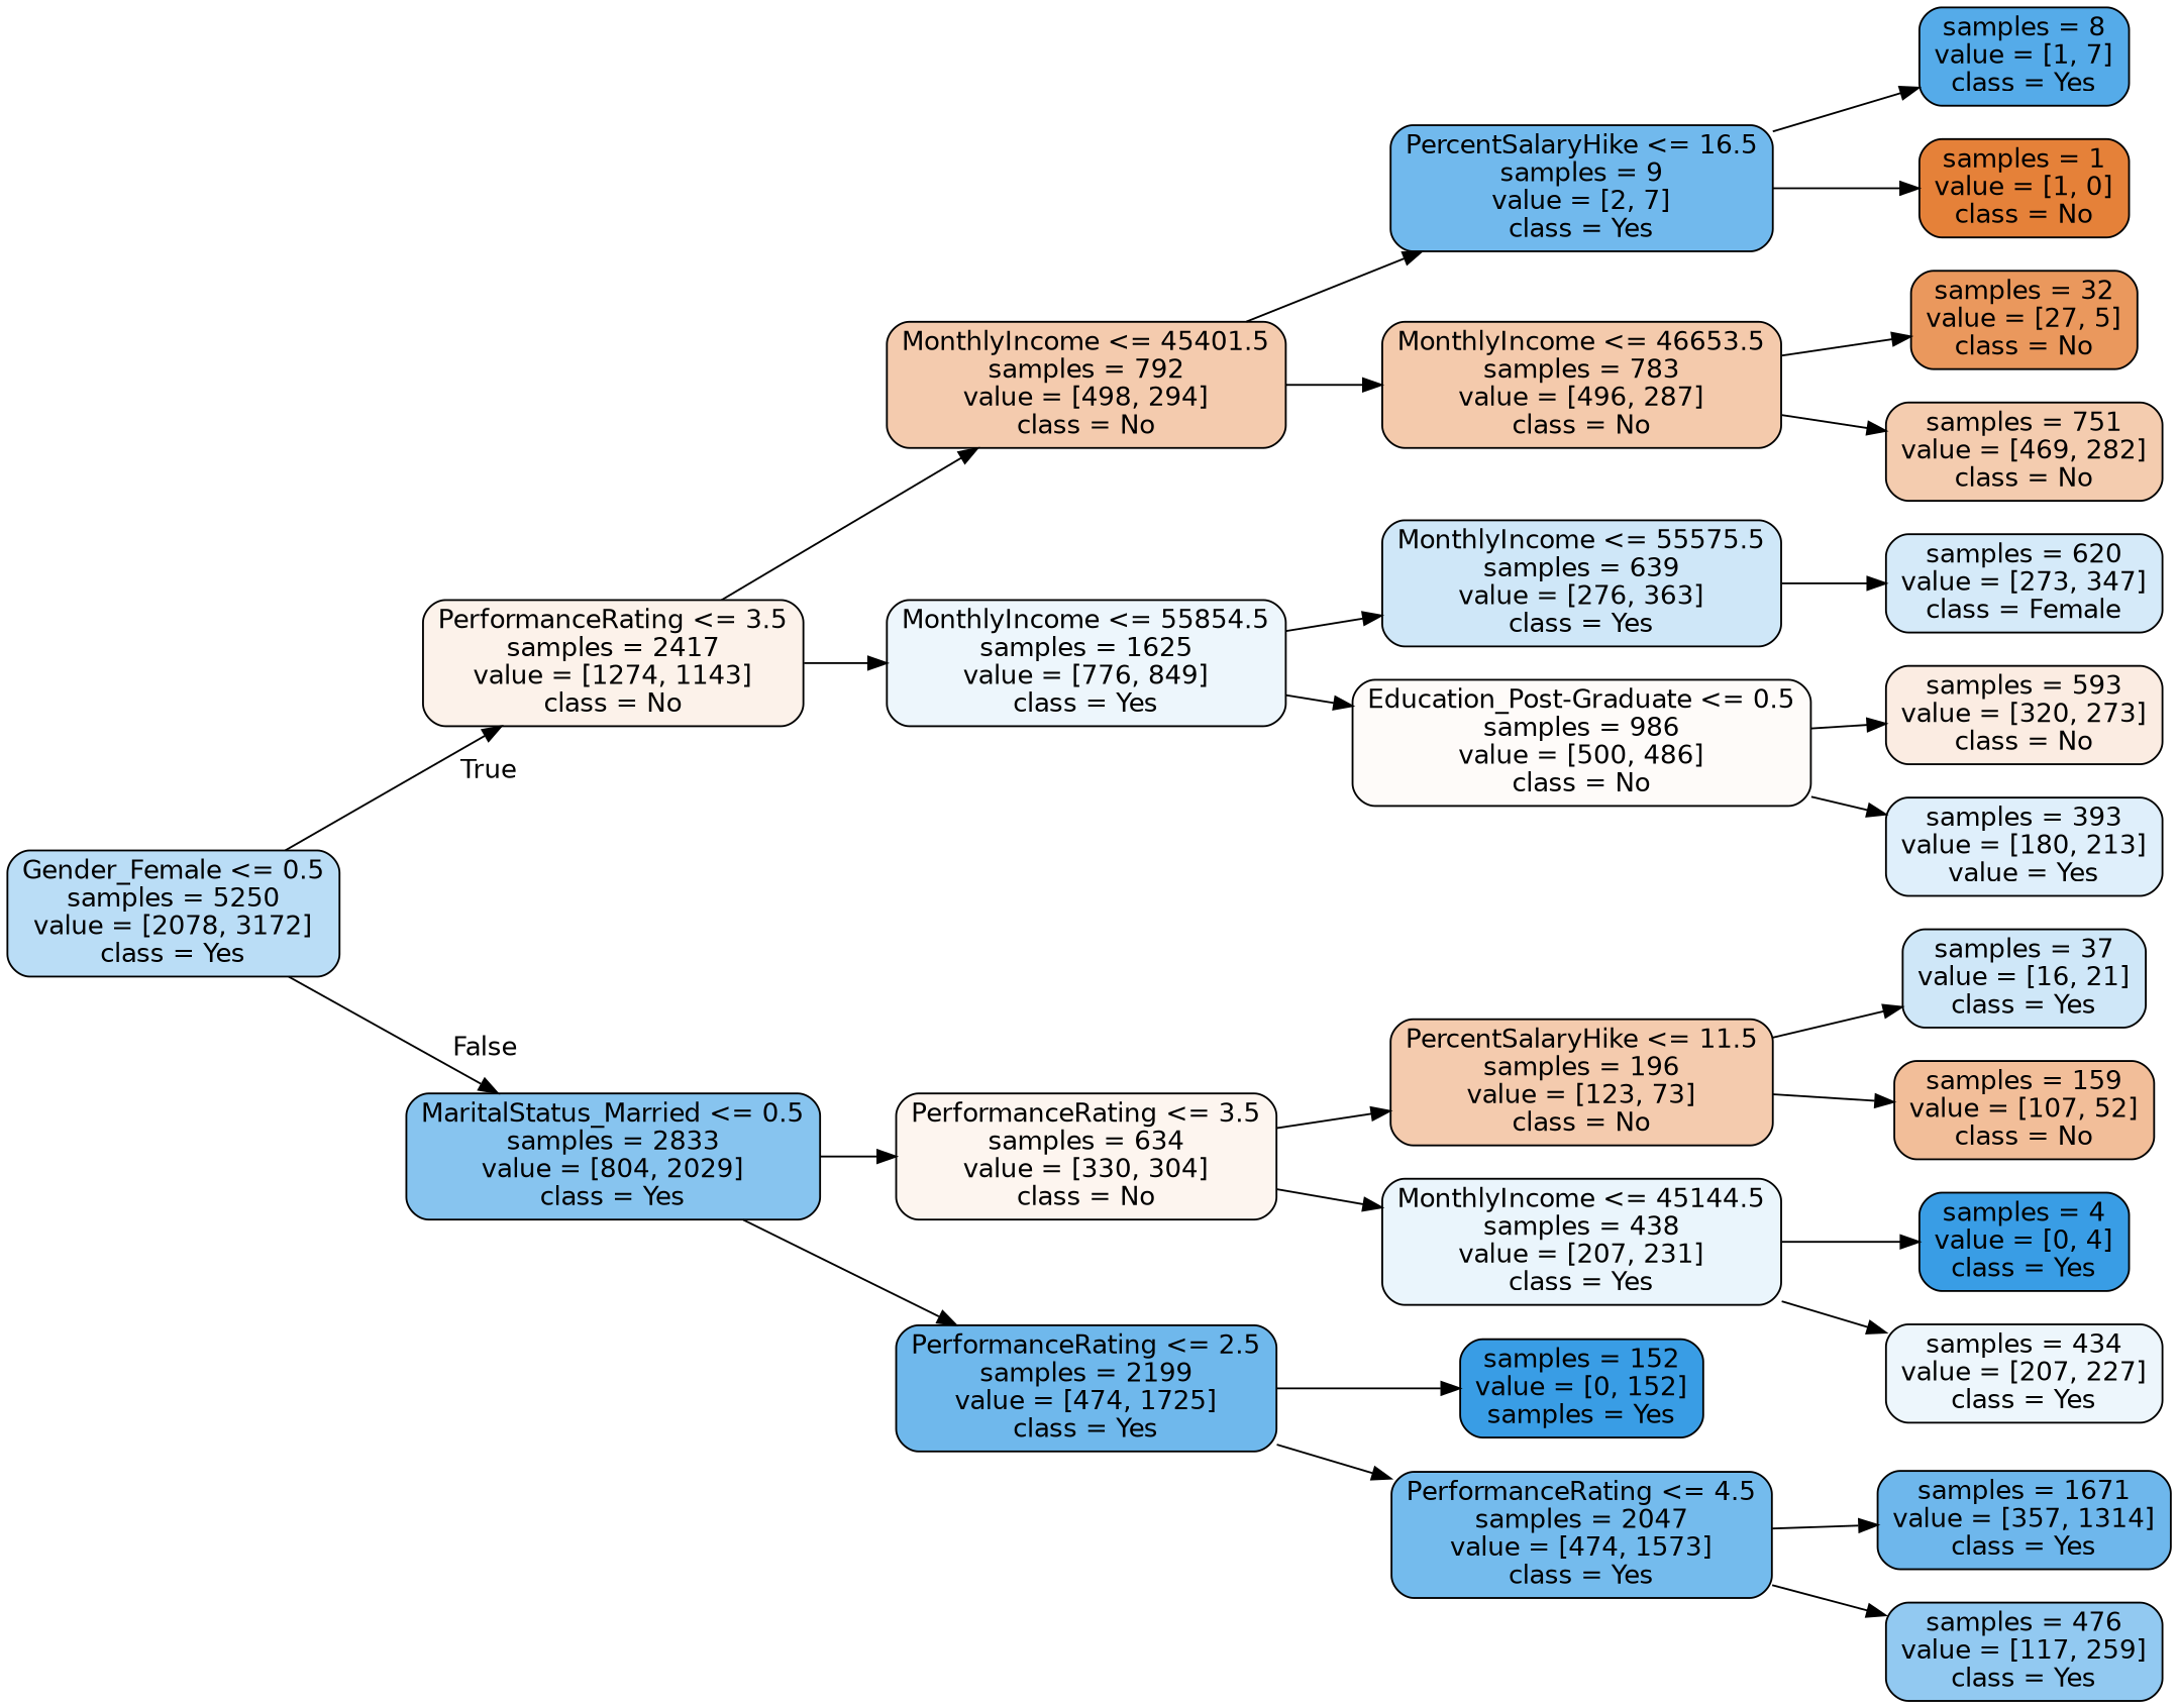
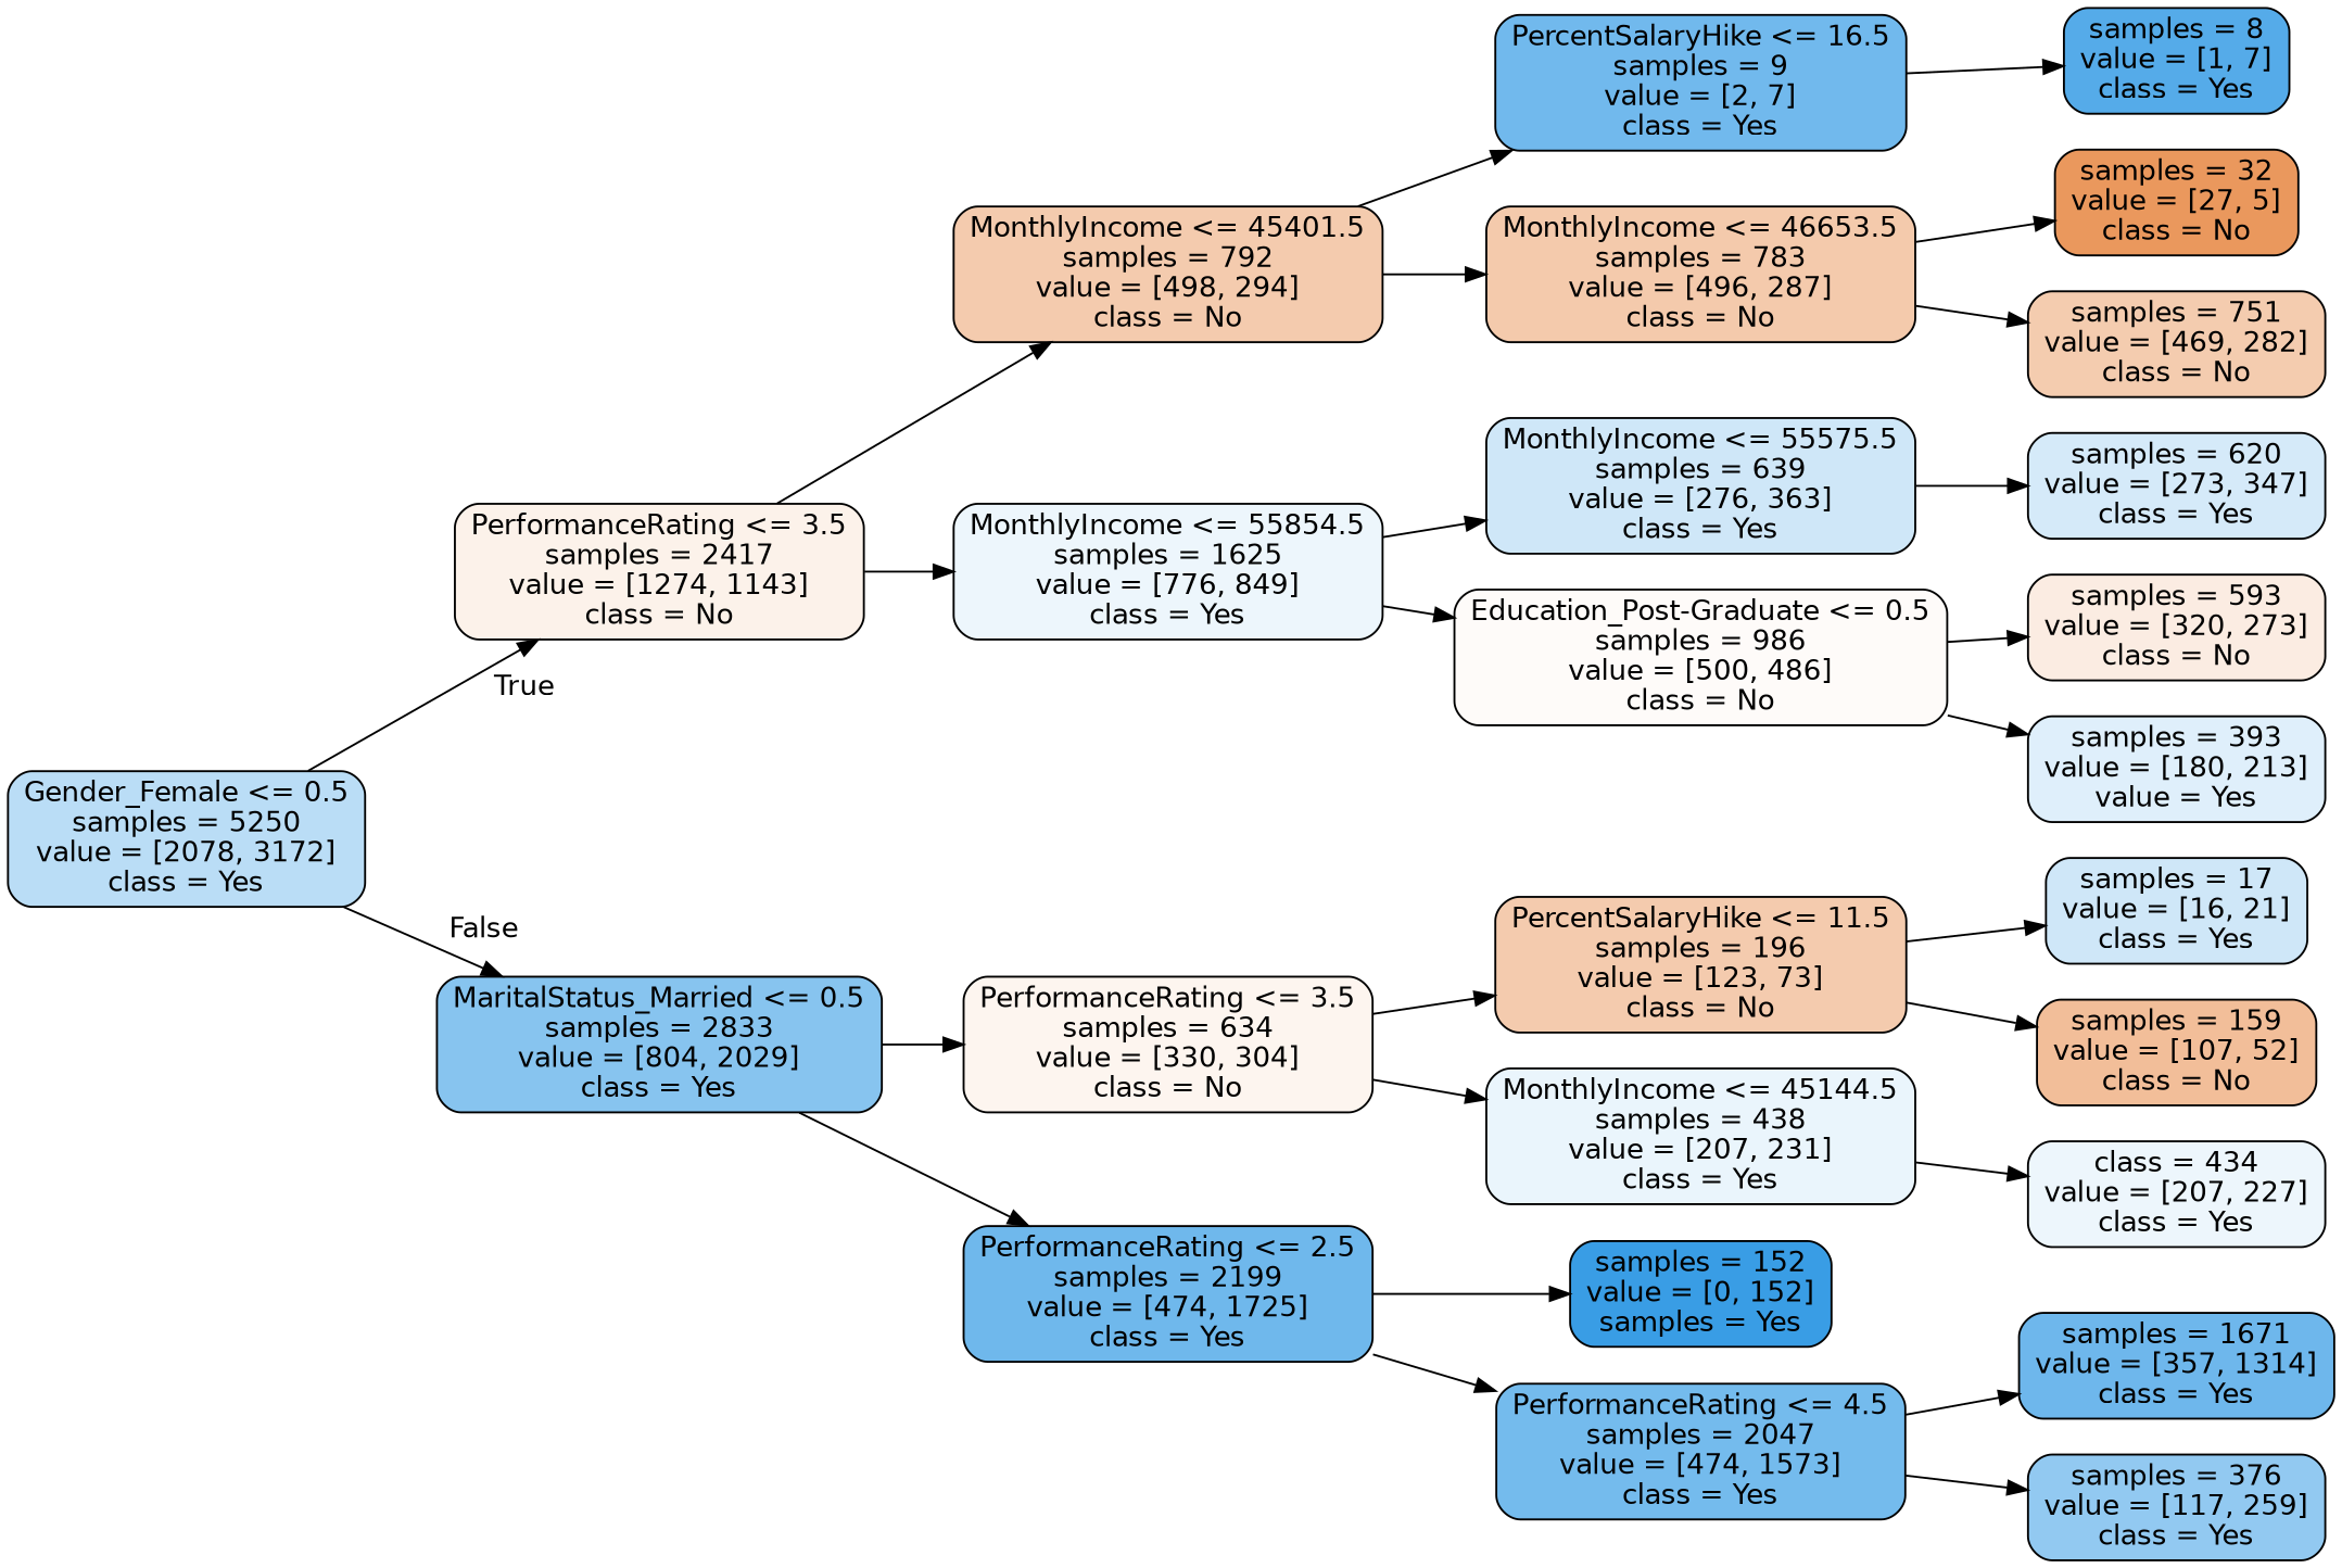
  digraph {
    rankdir=LR
    node [color=black fillcolor="#e5813968" fontname=helvetica shape=box style="filled, rounded"]
    edge [fontname=helvetica]
    n1 [fillcolor="#399de558" label="Gender_Female <= 0.5\nsamples = 5250\nvalue = [2078, 3172]\nclass = Yes"]
    n2 [fillcolor="#e581391a" label="PerformanceRating <= 3.5\nsamples = 2417\nvalue = [1274, 1143]\nclass = No"]
    n3 [fillcolor="#399de59a" label="MaritalStatus_Married <= 0.5\nsamples = 2833\nvalue = [804, 2029]\nclass = Yes"]
    n4 [label="MonthlyIncome <= 45401.5\nsamples = 792\nvalue = [498, 294]\nclass = No"]
    n5 [fillcolor="#399de516" label="MonthlyIncome <= 55854.5\nsamples = 1625\nvalue = [776, 849]\nclass = Yes"]
    n6 [fillcolor="#e5813914" label="PerformanceRating <= 3.5\nsamples = 634\nvalue = [330, 304]\nclass = No"]
    n7 [fillcolor="#399de5b9" label="PerformanceRating <= 2.5\nsamples = 2199\nvalue = [474, 1725]\nclass = Yes"]
    n8 [fillcolor="#399de5b6" label="PercentSalaryHike <= 16.5\nsamples = 9\nvalue = [2, 7]\nclass = Yes"]
    n9 [fillcolor="#e581396b" label="MonthlyIncome <= 46653.5\nsamples = 783\nvalue = [496, 287]\nclass = No"]
    n10 [fillcolor="#399de53d" label="MonthlyIncome <= 55575.5\nsamples = 639\nvalue = [276, 363]\nclass = Yes"]
    n11 [fillcolor="#e5813907" label="Education_Post-Graduate <= 0.5\nsamples = 986\nvalue = [500, 486]\nclass = No"]
    n12 [fillcolor="#399de5db" label="samples = 8\nvalue = [1, 7]\nclass = Yes"]
-   n13 [fillcolor="#e58139ff" label="samples = 1\nvalue = [1, 0]\nclass = No"]
    n14 [fillcolor="#e58139d0" label="samples = 32\nvalue = [27, 5]\nclass = No"]
    n15 [fillcolor="#e5813966" label="samples = 751\nvalue = [469, 282]\nclass = No"]
-   n16 [fillcolor="#399de536" label="samples = 620\nvalue = [273, 347]\nclass = Female"]
+   n16 [fillcolor="#399de536" label="samples = 620\nvalue = [273, 347]\nclass = Yes"]
    n17 [fillcolor="#e5813925" label="samples = 593\nvalue = [320, 273]\nclass = No"]
    n18 [fillcolor="#399de528" label="samples = 393\nvalue = [180, 213]\nvalue = Yes"]
    n19 [label="PercentSalaryHike <= 11.5\nsamples = 196\nvalue = [123, 73]\nclass = No"]
    n20 [fillcolor="#399de51a" label="MonthlyIncome <= 45144.5\nsamples = 438\nvalue = [207, 231]\nclass = Yes"]
    n21 [fillcolor="#399de5ff" label="samples = 152\nvalue = [0, 152]\nsamples = Yes"]
    n22 [fillcolor="#399de5b2" label="PerformanceRating <= 4.5\nsamples = 2047\nvalue = [474, 1573]\nclass = Yes"]
-   n23 [fillcolor="#399de53d" label="samples = 37\nvalue = [16, 21]\nclass = Yes"]
+   n23 [fillcolor="#399de53d" label="samples = 17\nvalue = [16, 21]\nclass = Yes"]
    n24 [fillcolor="#e5813983" label="samples = 159\nvalue = [107, 52]\nclass = No"]
-   n25 [fillcolor="#399de5ff" label="samples = 4\nvalue = [0, 4]\nclass = Yes"]
-   n26 [fillcolor="#399de516" label="samples = 434\nvalue = [207, 227]\nclass = Yes"]
+   n26 [fillcolor="#399de516" label="class = 434\nvalue = [207, 227]\nclass = Yes"]
    n27 [fillcolor="#399de5ba" label="samples = 1671\nvalue = [357, 1314]\nclass = Yes"]
-   n28 [fillcolor="#399de58c" label="samples = 476\nvalue = [117, 259]\nclass = Yes"]
+   n28 [fillcolor="#399de58c" label="samples = 376\nvalue = [117, 259]\nclass = Yes"]
    n1 -> n2 [headlabel=True labelangle=45 labeldistance=2.5]
    n1 -> n3 [headlabel=False labelangle=-45 labeldistance=2.5]
    n2 -> n4
    n2 -> n5
    n3 -> n6
    n3 -> n7
    n4 -> n8
    n4 -> n9
    n5 -> n10
    n5 -> n11
    n6 -> n19
    n6 -> n20
    n7 -> n21
    n7 -> n22
    n8 -> n12
-   n8 -> n13
    n9 -> n14
    n9 -> n15
    n10 -> n16
    n11 -> n17
    n11 -> n18
    n19 -> n23
    n19 -> n24
-   n20 -> n25
    n20 -> n26
    n22 -> n27
    n22 -> n28
  }
